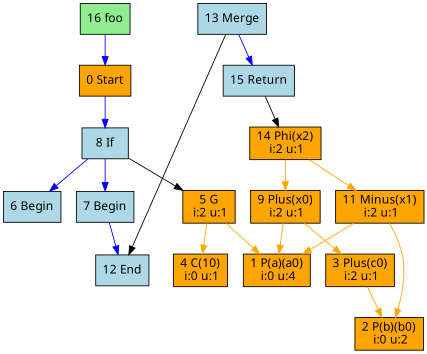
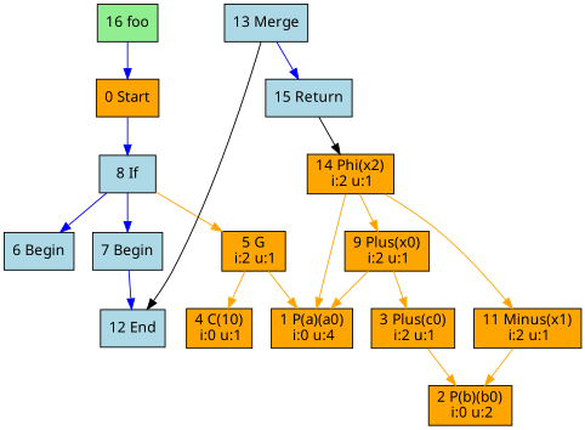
  digraph {
    fontname="Noto Sans"
    node [color=black fillcolor=orange fontname="Noto Sans" shape=box style=filled]
    edge [color=orange fontname="Noto Sans"]
    n1 [label="0 Start\n"]
    n2 [fillcolor=lightblue label="8 If\n"]
    n3 [label="5 G\n i:2 u:1"]
    n4 [fillcolor=lightblue label="6 Begin\n"]
    n5 [fillcolor=lightblue label="7 Begin\n"]
    n6 [label="1 P(a)(a0)\n i:0 u:4"]
    n7 [label="2 P(b)(b0)\n i:0 u:2"]
    n8 [label="3 Plus(c0)\n i:2 u:1"]
    n9 [label="4 C(10)\n i:0 u:1"]
    n10 [fillcolor=lightblue label="12 End\n"]
    n11 [label="9 Plus(x0)\n i:2 u:1"]
    n12 [label="11 Minus(x1)\n i:2 u:1"]
    n13 [fillcolor=lightblue label="13 Merge\n"]
    n14 [fillcolor=lightblue label="15 Return\n"]
    n15 [label="14 Phi(x2)\n i:2 u:1"]
    n16 [fillcolor=lightgreen label="16 foo\n"]
    n1 -> n2 [color=blue]
-   n2 -> n3 [color=""]
+   n2 -> n3
    n2 -> n4 [color=blue]
    n2 -> n5 [color=blue]
    n3 -> n6
    n3 -> n9
    n5 -> n10 [color=blue]
    n8 -> n7
    n11 -> n6
    n11 -> n8
-   n12 -> n6
+   n15 -> n6
    n12 -> n7
    n13 -> n10 [color=""]
    n13 -> n14 [color=blue]
    n14 -> n15 [color=""]
    n15 -> n11
    n15 -> n12
    n16 -> n1 [color=blue]
  }
